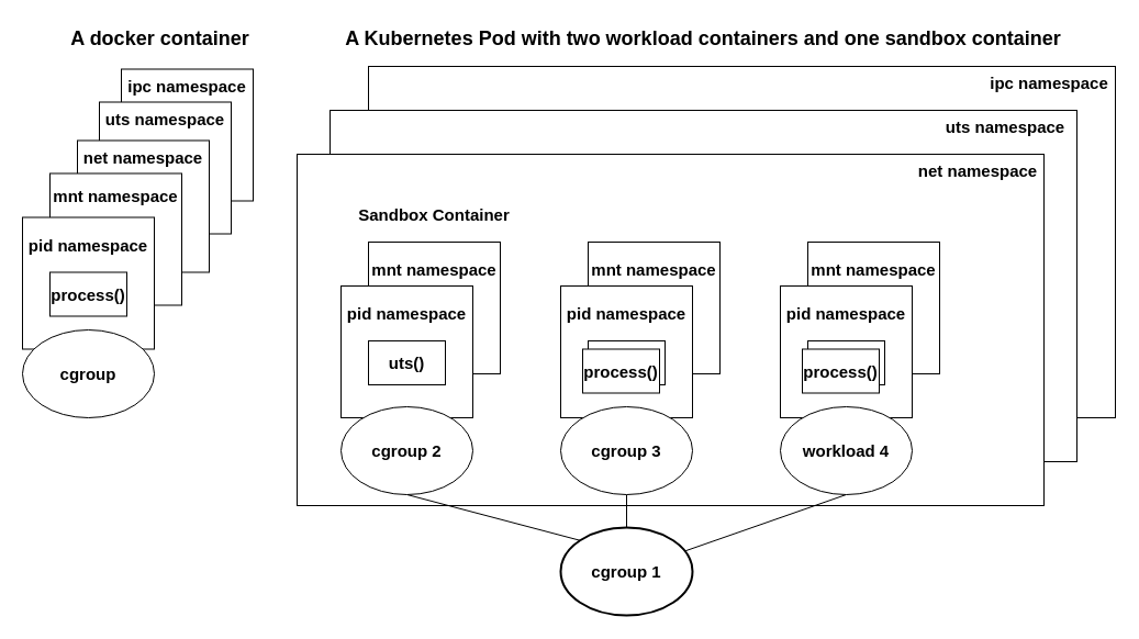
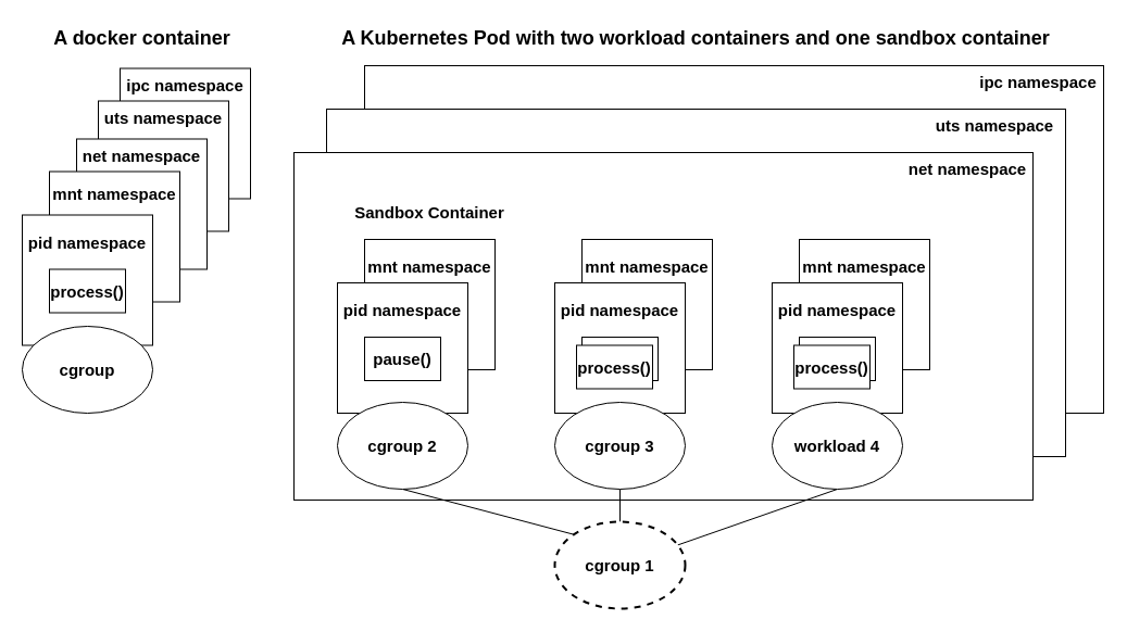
  <mxCell id="0" />
  <mxCell id="1" parent="0" />
  <mxCell id="2" value="" style="rounded=0;whiteSpace=wrap;html=1;fontSize=15;fillColor=default;" vertex="1" parent="1"><mxGeometry x="110" y="62.5" width="120" height="120" as="geometry" /></mxCell>
  <mxCell id="3" value="" style="rounded=0;whiteSpace=wrap;html=1;fontSize=15;fillColor=default;" vertex="1" parent="1"><mxGeometry x="90" y="92.5" width="120" height="120" as="geometry" /></mxCell>
  <mxCell id="4" value="" style="rounded=0;whiteSpace=wrap;html=1;fontSize=15;fillColor=default;" vertex="1" parent="1"><mxGeometry x="70" y="127.5" width="120" height="120" as="geometry" /></mxCell>
  <mxCell id="5" value="" style="rounded=0;whiteSpace=wrap;html=1;fontSize=15;fillColor=default;" vertex="1" parent="1"><mxGeometry x="335" width="680" height="320" as="geometry" y="60" /></mxCell>
  <mxCell id="6" value="" style="rounded=0;whiteSpace=wrap;html=1;fontSize=15;fillColor=default;" vertex="1" parent="1"><mxGeometry x="300" y="100" width="680" height="320" as="geometry" /></mxCell>
  <mxCell id="7" value="" style="rounded=0;whiteSpace=wrap;html=1;fontSize=15;fillColor=default;" vertex="1" parent="1"><mxGeometry x="270" y="140" width="680" height="320" as="geometry" /></mxCell>
  <mxCell id="8" value="" style="rounded=0;whiteSpace=wrap;html=1;fontSize=15;fillColor=default;" vertex="1" parent="1"><mxGeometry x="335" y="220" width="120" height="120" as="geometry" /></mxCell>
  <mxCell id="9" value="" style="rounded=0;whiteSpace=wrap;html=1;fontSize=15;fillColor=default;" vertex="1" parent="1"><mxGeometry x="310" y="260" width="120" height="120" as="geometry" /></mxCell>
- <mxCell id="10" value="&lt;font style=&quot;font-size: 15px&quot;&gt;&lt;b&gt;uts()&lt;/b&gt;&lt;/font&gt;" style="rounded=0;whiteSpace=wrap;html=1;fillColor=default;" vertex="1" parent="1"><mxGeometry x="335" y="310" width="70" height="40" as="geometry" /></mxCell>
+ <mxCell id="10" value="&lt;font style=&quot;font-size: 15px&quot;&gt;&lt;b&gt;pause()&lt;/b&gt;&lt;/font&gt;" style="rounded=0;whiteSpace=wrap;html=1;fillColor=default;" vertex="1" parent="1"><mxGeometry x="335" y="310" width="70" height="40" as="geometry" /></mxCell>
  <mxCell id="11" value="&lt;b&gt;pid namespace&lt;/b&gt;" style="text;html=1;strokeColor=none;fillColor=none;align=center;verticalAlign=middle;whiteSpace=wrap;rounded=0;fontSize=15;" vertex="1" parent="1"><mxGeometry x="310" y="270" width="120" height="30" as="geometry" /></mxCell>
  <mxCell id="12" value="&lt;b&gt;mnt namespace&lt;/b&gt;" style="text;html=1;strokeColor=none;fillColor=none;align=center;verticalAlign=middle;whiteSpace=wrap;rounded=0;fontSize=15;" vertex="1" parent="1"><mxGeometry x="335" y="230" width="120" height="30" as="geometry" /></mxCell>
  <mxCell id="13" value="" style="rounded=0;whiteSpace=wrap;html=1;fontSize=15;fillColor=default;" vertex="1" parent="1"><mxGeometry x="535" y="220" width="120" height="120" as="geometry" /></mxCell>
  <mxCell id="14" value="" style="rounded=0;whiteSpace=wrap;html=1;fontSize=15;fillColor=default;" vertex="1" parent="1"><mxGeometry x="510" y="260" width="120" height="120" as="geometry" /></mxCell>
  <mxCell id="15" value="&lt;b&gt;pid namespace&lt;/b&gt;" style="text;html=1;strokeColor=none;fillColor=none;align=center;verticalAlign=middle;whiteSpace=wrap;rounded=0;fontSize=15;" vertex="1" parent="1"><mxGeometry x="510" y="270" width="120" height="30" as="geometry" /></mxCell>
  <mxCell id="16" value="&lt;b&gt;mnt namespace&lt;/b&gt;" style="text;html=1;strokeColor=none;fillColor=none;align=center;verticalAlign=middle;whiteSpace=wrap;rounded=0;fontSize=15;" vertex="1" parent="1"><mxGeometry x="535" y="230" width="120" height="30" as="geometry" /></mxCell>
  <mxCell id="17" value="" style="rounded=0;whiteSpace=wrap;html=1;fontSize=15;fillColor=default;" vertex="1" parent="1"><mxGeometry x="735" y="220" width="120" height="120" as="geometry" /></mxCell>
  <mxCell id="18" value="" style="rounded=0;whiteSpace=wrap;html=1;fontSize=15;fillColor=default;" vertex="1" parent="1"><mxGeometry x="710" y="260" width="120" height="120" as="geometry" /></mxCell>
  <mxCell id="19" value="&lt;b&gt;pid namespace&lt;/b&gt;" style="text;html=1;strokeColor=none;fillColor=none;align=center;verticalAlign=middle;whiteSpace=wrap;rounded=0;fontSize=15;" vertex="1" parent="1"><mxGeometry x="710" y="270" width="120" height="30" as="geometry" /></mxCell>
  <mxCell id="20" value="&lt;b&gt;mnt namespace&lt;/b&gt;" style="text;html=1;strokeColor=none;fillColor=none;align=center;verticalAlign=middle;whiteSpace=wrap;rounded=0;fontSize=15;" vertex="1" parent="1"><mxGeometry x="735" y="230" width="120" height="30" as="geometry" /></mxCell>
  <mxCell id="21" value="" style="rounded=0;whiteSpace=wrap;html=1;fillColor=default;" vertex="1" parent="1"><mxGeometry x="535" y="310" width="70" height="40" as="geometry" /></mxCell>
  <mxCell id="22" value="&lt;font style=&quot;font-size: 15px&quot;&gt;&lt;b&gt;process()&lt;/b&gt;&lt;/font&gt;" style="rounded=0;whiteSpace=wrap;html=1;fillColor=default;" vertex="1" parent="1"><mxGeometry x="530" y="317.5" width="70" height="40" as="geometry" /></mxCell>
  <mxCell id="23" value="" style="rounded=0;whiteSpace=wrap;html=1;fillColor=default;" vertex="1" parent="1"><mxGeometry x="735" y="310" width="70" height="40" as="geometry" /></mxCell>
  <mxCell id="24" value="&lt;span style=&quot;font-size: 15px&quot;&gt;&lt;b&gt;process()&lt;/b&gt;&lt;/span&gt;" style="rounded=0;whiteSpace=wrap;html=1;fillColor=default;" vertex="1" parent="1"><mxGeometry x="730" y="317.5" width="70" height="40" as="geometry" /></mxCell>
  <mxCell id="25" value="&lt;b&gt;Sandbox Container&lt;/b&gt;" style="text;html=1;strokeColor=none;fillColor=none;align=center;verticalAlign=middle;whiteSpace=wrap;rounded=0;fontSize=15;" vertex="1" parent="1"><mxGeometry x="320" y="180" width="150" height="30" as="geometry" /></mxCell>
  <mxCell id="26" value="&lt;b&gt;net namespace&lt;/b&gt;" style="text;html=1;strokeColor=none;fillColor=none;align=center;verticalAlign=middle;whiteSpace=wrap;rounded=0;fontSize=15;" vertex="1" parent="1"><mxGeometry x="830" y="140" width="120" height="30" as="geometry" /></mxCell>
  <mxCell id="27" value="&lt;b&gt;uts namespace&lt;/b&gt;&lt;span style=&quot;color: rgba(0 , 0 , 0 , 0) ; font-family: monospace ; font-size: 0px&quot;&gt;%3CmxGraphModel%3E%3Croot%3E%3CmxCell%20id%3D%220%22%2F%3E%3CmxCell%20id%3D%221%22%20parent%3D%220%22%2F%3E%3CmxCell%20id%3D%222%22%20value%3D%22%26lt%3Bb%26gt%3Bnet%20namespace%26lt%3B%2Fb%26gt%3B%22%20style%3D%22text%3Bhtml%3D1%3BstrokeColor%3Dnone%3BfillColor%3Ddefault%3Balign%3Dcenter%3BverticalAlign%3Dmiddle%3BwhiteSpace%3Dwrap%3Brounded%3D0%3BfontSize%3D15%3B%22%20vertex%3D%221%22%20parent%3D%221%22%3E%3CmxGeometry%20x%3D%22600%22%20y%3D%2280%22%20width%3D%22120%22%20height%3D%2230%22%20as%3D%22geometry%22%2F%3E%3C%2FmxCell%3E%3C%2Froot%3E%3C%2FmxGraphModel%3E&lt;/span&gt;" style="text;html=1;strokeColor=none;fillColor=none;align=center;verticalAlign=middle;whiteSpace=wrap;rounded=0;fontSize=15;" vertex="1" parent="1"><mxGeometry x="855" y="100" width="120" height="30" as="geometry" /></mxCell>
  <mxCell id="28" value="&lt;b&gt;ipc namespace&lt;/b&gt;" style="text;html=1;strokeColor=none;fillColor=none;align=center;verticalAlign=middle;whiteSpace=wrap;rounded=0;fontSize=15;" vertex="1" parent="1"><mxGeometry x="895" width="120" height="30" as="geometry" y="60" /></mxCell>
  <mxCell id="29" style="rounded=0;orthogonalLoop=1;jettySize=auto;html=1;exitX=0.5;exitY=1;exitDx=0;exitDy=0;entryX=0;entryY=0;entryDx=0;entryDy=0;fontSize=15;endArrow=none;endFill=0;" edge="1" parent="1" source="30" target="35"><mxGeometry relative="1" as="geometry" /></mxCell>
  <mxCell id="30" value="&lt;b&gt;cgroup 2&lt;/b&gt;" style="ellipse;whiteSpace=wrap;html=1;fontSize=15;fillColor=default;" vertex="1" parent="1"><mxGeometry x="310" y="370" width="120" height="80" as="geometry" /></mxCell>
  <mxCell id="31" style="edgeStyle=none;rounded=0;orthogonalLoop=1;jettySize=auto;html=1;exitX=0.5;exitY=1;exitDx=0;exitDy=0;entryX=0.5;entryY=0;entryDx=0;entryDy=0;fontSize=15;endArrow=none;endFill=0;" edge="1" parent="1" source="32" target="35"><mxGeometry relative="1" as="geometry" /></mxCell>
  <mxCell id="32" value="&lt;b&gt;cgroup 3&lt;/b&gt;" style="ellipse;whiteSpace=wrap;html=1;fontSize=15;fillColor=default;" vertex="1" parent="1"><mxGeometry x="510" y="370" width="120" height="80" as="geometry" /></mxCell>
  <mxCell id="33" style="edgeStyle=none;rounded=0;orthogonalLoop=1;jettySize=auto;html=1;exitX=0.5;exitY=1;exitDx=0;exitDy=0;fontSize=15;endArrow=none;endFill=0;" edge="1" parent="1" source="34" target="35"><mxGeometry relative="1" as="geometry" /></mxCell>
  <mxCell id="34" value="&lt;b&gt;workload 4&lt;/b&gt;" style="ellipse;whiteSpace=wrap;html=1;fontSize=15;fillColor=default;" vertex="1" parent="1"><mxGeometry x="710" y="370" width="120" height="80" as="geometry" /></mxCell>
- <mxCell id="35" value="&lt;b&gt;cgroup 1&lt;/b&gt;" style="ellipse;whiteSpace=wrap;html=1;fontSize=15;fillColor=default;strokeWidth=2;" vertex="1" parent="1"><mxGeometry x="510" y="480" width="120" height="80" as="geometry" /></mxCell>
+ <mxCell id="35" value="&lt;b&gt;cgroup 1&lt;/b&gt;" style="ellipse;whiteSpace=wrap;html=1;fontSize=15;fillColor=default;strokeWidth=2;dashed=1;" vertex="1" parent="1"><mxGeometry x="510" y="480" width="120" height="80" as="geometry" /></mxCell>
  <mxCell id="36" value="" style="rounded=0;whiteSpace=wrap;html=1;fontSize=15;fillColor=default;" vertex="1" parent="1"><mxGeometry x="45" y="157.5" width="120" height="120" as="geometry" /></mxCell>
  <mxCell id="37" value="" style="rounded=0;whiteSpace=wrap;html=1;fontSize=15;fillColor=default;" vertex="1" parent="1"><mxGeometry x="20" y="197.5" width="120" height="120" as="geometry" /></mxCell>
  <mxCell id="38" value="&lt;font style=&quot;font-size: 15px&quot;&gt;&lt;b&gt;process()&lt;/b&gt;&lt;/font&gt;" style="rounded=0;whiteSpace=wrap;html=1;fillColor=default;" vertex="1" parent="1"><mxGeometry x="45" y="247.5" width="70" height="40" as="geometry" /></mxCell>
  <mxCell id="39" value="&lt;b&gt;pid namespace&lt;/b&gt;" style="text;html=1;strokeColor=none;fillColor=none;align=center;verticalAlign=middle;whiteSpace=wrap;rounded=0;fontSize=15;" vertex="1" parent="1"><mxGeometry x="20" y="207.5" width="120" height="30" as="geometry" /></mxCell>
  <mxCell id="40" value="&lt;b&gt;mnt namespace&lt;/b&gt;" style="text;html=1;strokeColor=none;fillColor=none;align=center;verticalAlign=middle;whiteSpace=wrap;rounded=0;fontSize=15;" vertex="1" parent="1"><mxGeometry x="45" y="162.5" width="120" height="30" as="geometry" /></mxCell>
  <mxCell id="41" value="A Kubernetes Pod with two workload containers and one sandbox container" style="text;html=1;strokeColor=none;fillColor=none;align=center;verticalAlign=middle;whiteSpace=wrap;rounded=0;fontSize=18;fontStyle=1" vertex="1" parent="1"><mxGeometry x="310" y="20" width="660" height="30" as="geometry" /></mxCell>
  <mxCell id="42" value="&lt;b&gt;net namespace&lt;/b&gt;" style="text;html=1;strokeColor=none;fillColor=none;align=center;verticalAlign=middle;whiteSpace=wrap;rounded=0;fontSize=15;" vertex="1" parent="1"><mxGeometry x="70" y="127.5" width="120" height="30" as="geometry" /></mxCell>
  <mxCell id="43" value="&lt;b&gt;uts namespace&lt;/b&gt;" style="text;html=1;strokeColor=none;fillColor=none;align=center;verticalAlign=middle;whiteSpace=wrap;rounded=0;fontSize=15;" vertex="1" parent="1"><mxGeometry x="90" y="92.5" width="120" height="30" as="geometry" /></mxCell>
  <mxCell id="44" value="&lt;b&gt;ipc namespace&lt;/b&gt;" style="text;html=1;strokeColor=none;fillColor=none;align=center;verticalAlign=middle;whiteSpace=wrap;rounded=0;fontSize=15;" vertex="1" parent="1"><mxGeometry x="110" y="62.5" width="120" height="30" as="geometry" /></mxCell>
  <mxCell id="45" value="&lt;font style=&quot;font-size: 15px&quot;&gt;&lt;b&gt;cgroup&lt;/b&gt;&lt;/font&gt;" style="ellipse;whiteSpace=wrap;html=1;fontSize=18;strokeWidth=1;fillColor=default;" vertex="1" parent="1"><mxGeometry x="20" y="300" width="120" height="80" as="geometry" /></mxCell>
- <mxCell id="46" value="A docker container" style="text;html=1;strokeColor=none;fillColor=none;align=center;verticalAlign=middle;whiteSpace=wrap;rounded=0;fontSize=18;fontStyle=1" vertex="1" parent="1"><mxGeometry x="52.5" y="20" width="185" height="30" as="geometry" /></mxCell>
+ <mxCell id="46" value="A docker container" style="text;html=1;strokeColor=none;fillColor=none;align=center;verticalAlign=middle;whiteSpace=wrap;rounded=0;fontSize=18;fontStyle=1" vertex="1" parent="1"><mxGeometry x="37.5" y="20" width="185" height="30" as="geometry" /></mxCell>
